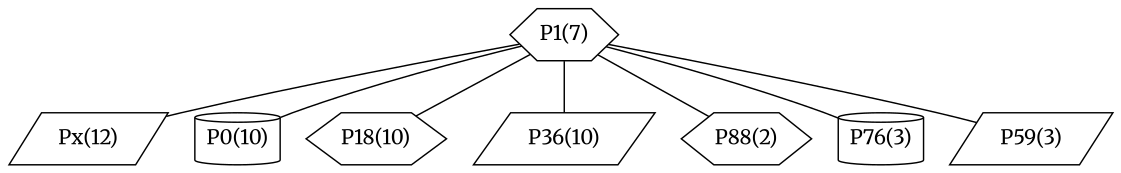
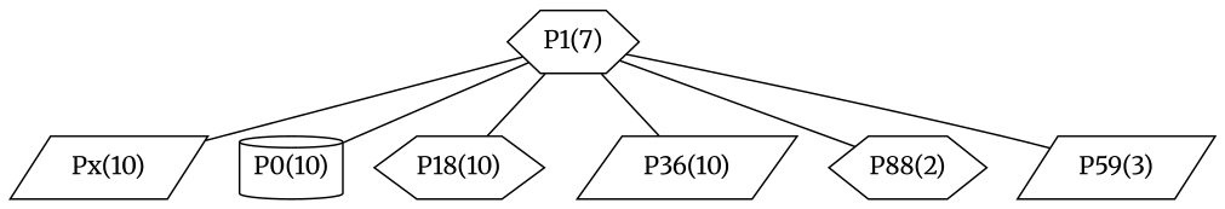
  graph {
    fontname=Merriweather
    node [fontname=Merriweather shape=parallelogram]
    edge [fontname=Merriweather]
-   "Px(10)" [label="Px(12)"]
+   "Px(10)"
    "P1(7)" [shape=hexagon]
    "P0(10)" [shape=cylinder]
    "P18(10)" [shape=hexagon]
    "P36(10)"
    n6 [label="P88(2)" shape=hexagon]
-   "P76(3)" [shape=cylinder]
    "P59(3)"
    "P1(7)" -- "Px(10)"
    "P1(7)" -- "P0(10)"
    "P1(7)" -- "P18(10)"
    "P1(7)" -- "P36(10)"
    "P1(7)" -- n6
-   "P1(7)" -- "P76(3)"
    "P1(7)" -- "P59(3)"
  }
